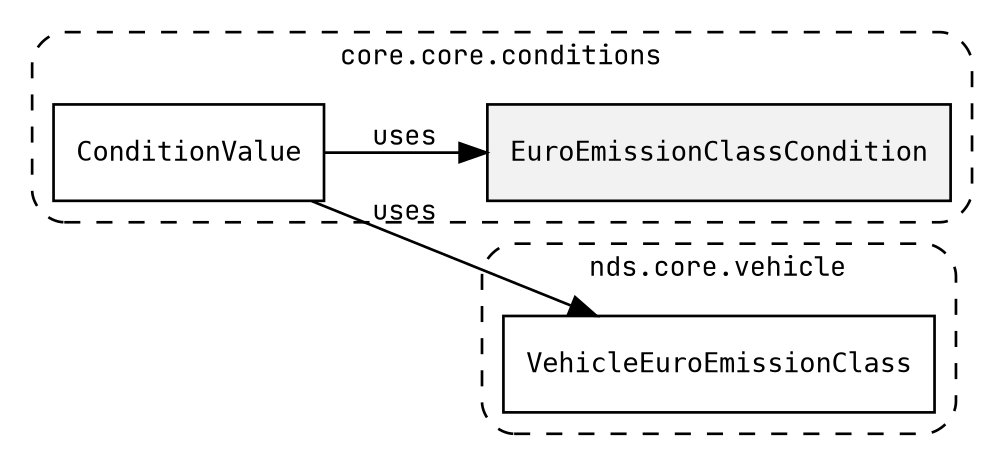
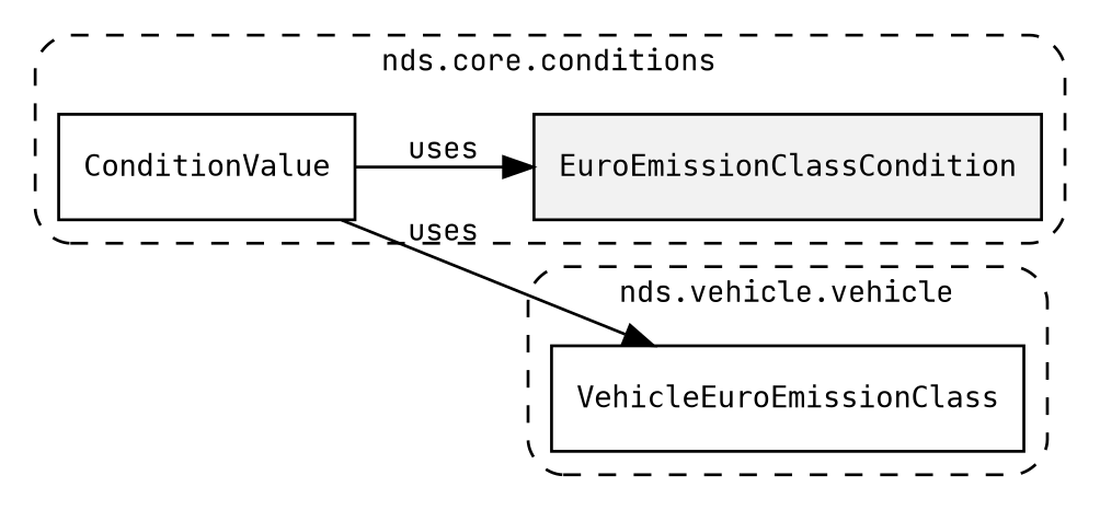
  digraph {
    fontname="JetBrains Mono"
    fontsize=10
    rankdir=LR
    node [fontname="JetBrains Mono" fontsize=10 shape=box]
    edge [fontname="JetBrains Mono" fontsize=10]
    n1 [fillcolor="#0000000D" label=<<font face="monospace"><table align="center" border="0" cellspacing="0" cellpadding="0"><tr><td href="../../../content/packages/nds.core.conditions.html#Subtype-EuroEmissionClassCondition" title="Subtype defined in nds.core.conditions">EuroEmissionClassCondition</td></tr></table></font>> style=filled]
    n2 [label=<<font face="monospace"><table align="center" border="0" cellspacing="0" cellpadding="0"><tr><td href="../../../content/packages/nds.core.conditions.html#Choice-ConditionValue" title="Choice defined in nds.core.conditions">ConditionValue</td></tr></table></font>>]
    n3 [label=<<font face="monospace"><table align="center" border="0" cellspacing="0" cellpadding="0"><tr><td href="../../../content/packages/nds.core.vehicle.html#Bitmask-VehicleEuroEmissionClass" title="Bitmask defined in nds.core.vehicle">VehicleEuroEmissionClass</td></tr></table></font>>]
    subgraph cluster_1 {
-     label="core.core.conditions"
+     label="nds.core.conditions"
      style="dashed, rounded"
      n1
      n2
    }
    subgraph cluster_2 {
-     label="nds.core.vehicle"
+     label="nds.vehicle.vehicle"
      style="dashed, rounded"
      n3
    }
    n2 -> n1 [label=uses]
    n2 -> n3 [label=uses]
  }
